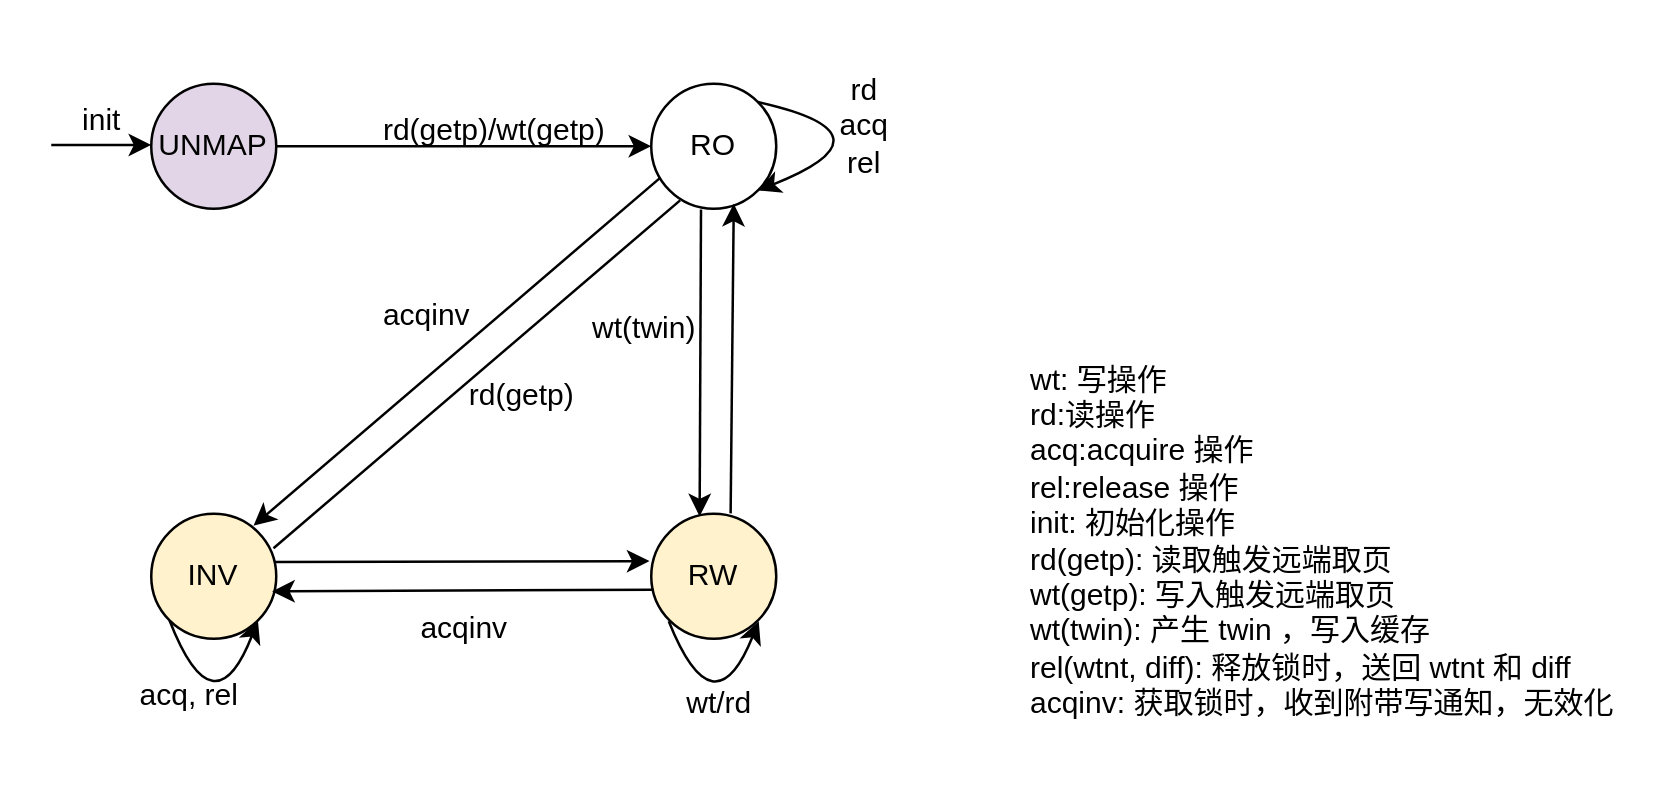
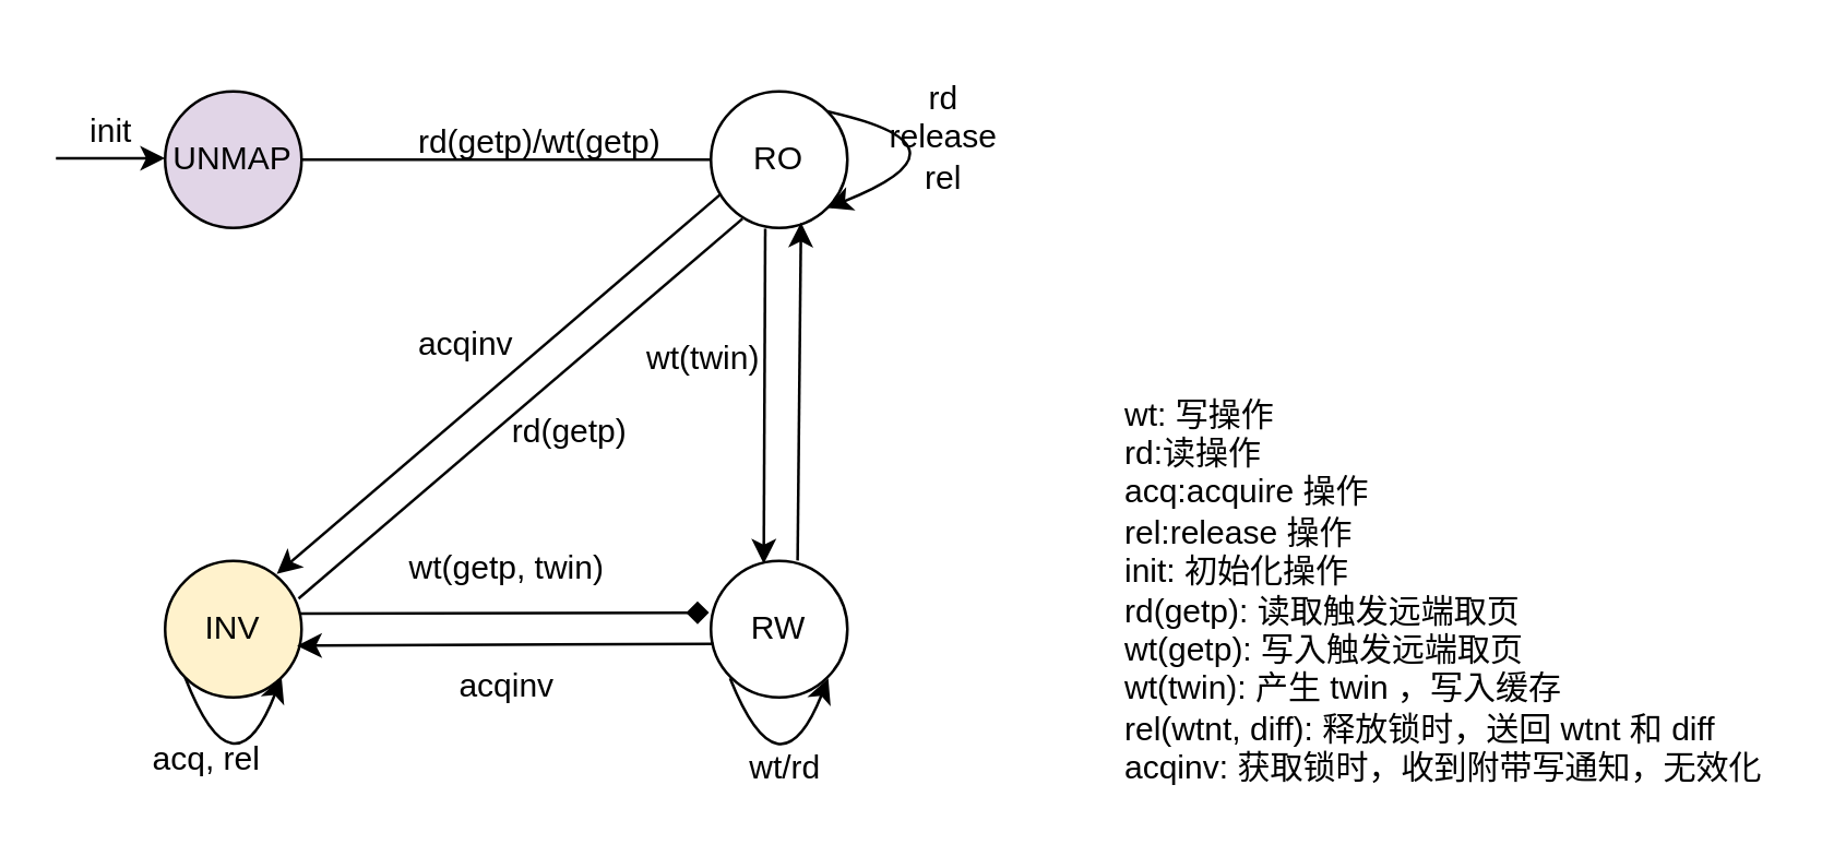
  <mxCell id="0" />
  <mxCell id="1" parent="0" />
- <mxCell id="2" style="edgeStyle=orthogonalEdgeStyle;rounded=0;orthogonalLoop=1;jettySize=auto;html=1;exitX=1;exitY=0.5;exitDx=0;exitDy=0;entryX=0;entryY=0.5;entryDx=0;entryDy=0;" edge="1" parent="1" source="3" target="4"><mxGeometry relative="1" as="geometry" /></mxCell>
+ <mxCell id="2" style="edgeStyle=orthogonalEdgeStyle;rounded=0;orthogonalLoop=1;jettySize=auto;html=1;exitX=1;exitY=0.5;exitDx=0;exitDy=0;entryX=0;entryY=0.5;entryDx=0;entryDy=0;endArrow=none;" edge="1" parent="1" source="3" target="4"><mxGeometry relative="1" as="geometry" /></mxCell>
  <mxCell id="3" value="UNMAP" style="ellipse;whiteSpace=wrap;html=1;aspect=fixed;fillColor=#e1d5e7;" vertex="1" parent="1"><mxGeometry x="60" y="33" width="50" height="50" as="geometry" /></mxCell>
  <mxCell id="4" value="RO" style="ellipse;whiteSpace=wrap;html=1;aspect=fixed;" vertex="1" parent="1"><mxGeometry x="260" y="33" width="50" height="50" as="geometry" /></mxCell>
  <mxCell id="5" value="INV" style="ellipse;whiteSpace=wrap;html=1;aspect=fixed;fillColor=#fff2cc;" vertex="1" parent="1"><mxGeometry x="60" y="205" width="50" height="50" as="geometry" /></mxCell>
- <mxCell id="6" value="RW" style="ellipse;whiteSpace=wrap;html=1;aspect=fixed;fillColor=#fff2cc;" vertex="1" parent="1"><mxGeometry x="260" y="205" width="50" height="50" as="geometry" /></mxCell>
+ <mxCell id="6" value="RW" style="ellipse;whiteSpace=wrap;html=1;aspect=fixed;" vertex="1" parent="1"><mxGeometry x="260" y="205" width="50" height="50" as="geometry" /></mxCell>
  <mxCell id="7" value="" style="endArrow=classic;html=1;rounded=0;" edge="1" parent="1"><mxGeometry width="50" height="50" relative="1" as="geometry"><mxPoint x="20" y="57.5" as="sourcePoint" /><mxPoint x="60" y="57.5" as="targetPoint" /></mxGeometry></mxCell>
  <mxCell id="8" value="init" style="text;html=1;align=center;verticalAlign=middle;resizable=0;points=[];autosize=1;strokeColor=none;fillColor=none;" vertex="1" parent="1"><mxGeometry x="20" y="33" width="40" height="30" as="geometry" /></mxCell>
  <mxCell id="9" value="rd(getp)/wt(getp)" style="text;html=1;align=center;verticalAlign=middle;resizable=0;points=[];autosize=1;strokeColor=none;fillColor=none;" vertex="1" parent="1"><mxGeometry x="142" y="37" width="110" height="30" as="geometry" /></mxCell>
  <mxCell id="10" value="wt: 写操作&lt;div&gt;rd:读操作&lt;/div&gt;&lt;div&gt;acq:acquire 操作&lt;/div&gt;&lt;div&gt;rel:release 操作&lt;/div&gt;&lt;div&gt;init: 初始化操作&lt;/div&gt;&lt;div&gt;rd(getp): 读取触发远端取页&lt;/div&gt;&lt;div&gt;wt(getp): 写入触发远端取页&lt;/div&gt;&lt;div&gt;wt(twin): 产生 twin ，写入缓存&lt;/div&gt;&lt;div&gt;rel(wtnt, diff): 释放锁时，送回 wtnt 和 diff&lt;/div&gt;&lt;div&gt;acqinv: 获取锁时，收到附带写通知，无效化&lt;/div&gt;" style="text;html=1;align=left;verticalAlign=middle;whiteSpace=wrap;rounded=0;" vertex="1" parent="1"><mxGeometry x="410" y="146" width="240" height="140" as="geometry" /></mxCell>
  <mxCell id="11" value="" style="curved=1;endArrow=classic;html=1;rounded=0;exitX=1;exitY=0;exitDx=0;exitDy=0;entryX=1;entryY=1;entryDx=0;entryDy=0;" edge="1" parent="1" source="4" target="4"><mxGeometry width="50" height="50" relative="1" as="geometry"><mxPoint x="309.998" y="43.712" as="sourcePoint" /><mxPoint x="319.77" y="72.29" as="targetPoint" /><Array as="points"><mxPoint x="360" y="53" /></Array></mxGeometry></mxCell>
- <mxCell id="12" value="rd&lt;div&gt;acq&lt;/div&gt;&lt;div&gt;rel&lt;/div&gt;" style="text;html=1;align=center;verticalAlign=middle;resizable=0;points=[];autosize=1;strokeColor=none;fillColor=none;" vertex="1" parent="1"><mxGeometry x="325" y="20" width="40" height="60" as="geometry" /></mxCell>
+ <mxCell id="12" value="rd&lt;div&gt;release&lt;/div&gt;&lt;div&gt;rel&lt;/div&gt;" style="text;html=1;align=center;verticalAlign=middle;resizable=0;points=[];autosize=1;strokeColor=none;fillColor=none;" vertex="1" parent="1"><mxGeometry x="325" y="20" width="40" height="60" as="geometry" /></mxCell>
  <mxCell id="13" value="" style="endArrow=classic;html=1;rounded=0;exitX=-0.009;exitY=0.753;exitDx=0;exitDy=0;exitPerimeter=0;entryX=0.738;entryY=0.096;entryDx=0;entryDy=0;entryPerimeter=0;" edge="1" parent="1"><mxGeometry width="50" height="50" relative="1" as="geometry"><mxPoint x="263.55" y="70.65" as="sourcePoint" /><mxPoint x="100.9" y="209.8" as="targetPoint" /></mxGeometry></mxCell>
  <mxCell id="14" value="" style="endArrow=none;html=1;rounded=0;exitX=-0.009;exitY=0.753;exitDx=0;exitDy=0;exitPerimeter=0;entryX=0.738;entryY=0.096;entryDx=0;entryDy=0;entryPerimeter=0;startFill=0;" edge="1" parent="1"><mxGeometry width="50" height="50" relative="1" as="geometry"><mxPoint x="271.55" y="79.65" as="sourcePoint" /><mxPoint x="108.9" y="218.8" as="targetPoint" /></mxGeometry></mxCell>
  <mxCell id="15" value="rd(getp)" style="text;html=1;align=center;verticalAlign=middle;resizable=0;points=[];autosize=1;strokeColor=none;fillColor=none;" vertex="1" parent="1"><mxGeometry x="173" y="143" width="70" height="30" as="geometry" /></mxCell>
  <mxCell id="16" value="" style="endArrow=classic;html=1;rounded=0;entryX=0.567;entryY=0.041;entryDx=0;entryDy=0;entryPerimeter=0;exitX=0.598;exitY=1.006;exitDx=0;exitDy=0;exitPerimeter=0;" edge="1" parent="1"><mxGeometry width="50" height="50" relative="1" as="geometry"><mxPoint x="279.9" y="83.3" as="sourcePoint" /><mxPoint x="279.35" y="206.05" as="targetPoint" /></mxGeometry></mxCell>
  <mxCell id="17" value="" style="endArrow=classic;html=1;rounded=0;exitX=0.375;exitY=0.037;exitDx=0;exitDy=0;exitPerimeter=0;" edge="1" parent="1"><mxGeometry width="50" height="50" relative="1" as="geometry"><mxPoint x="291.75" y="204.85" as="sourcePoint" /><mxPoint x="293" y="81" as="targetPoint" /></mxGeometry></mxCell>
  <mxCell id="18" value="wt(twin)" style="text;html=1;align=center;verticalAlign=middle;resizable=0;points=[];autosize=1;strokeColor=none;fillColor=none;" vertex="1" parent="1"><mxGeometry x="227" y="116" width="60" height="30" as="geometry" /></mxCell>
  <mxCell id="19" value="acqinv" style="text;html=1;align=center;verticalAlign=middle;resizable=0;points=[];autosize=1;strokeColor=none;fillColor=none;" vertex="1" parent="1"><mxGeometry x="140" y="111" width="60" height="30" as="geometry" /></mxCell>
  <mxCell id="20" value="" style="curved=1;endArrow=classic;html=1;rounded=0;exitX=0;exitY=1;exitDx=0;exitDy=0;entryX=1;entryY=1;entryDx=0;entryDy=0;" edge="1" parent="1" source="5" target="5"><mxGeometry width="50" height="50" relative="1" as="geometry"><mxPoint x="90" y="313" as="sourcePoint" /><mxPoint x="140" y="263" as="targetPoint" /><Array as="points"><mxPoint x="85" y="293" /></Array></mxGeometry></mxCell>
  <mxCell id="21" value="acq, rel" style="text;html=1;align=center;verticalAlign=middle;resizable=0;points=[];autosize=1;strokeColor=none;fillColor=none;" vertex="1" parent="1"><mxGeometry x="45" y="263" width="60" height="30" as="geometry" /></mxCell>
- <mxCell id="22" value="" style="endArrow=classic;html=1;rounded=0;exitX=0.982;exitY=0.385;exitDx=0;exitDy=0;exitPerimeter=0;entryX=-0.014;entryY=0.379;entryDx=0;entryDy=0;entryPerimeter=0;" edge="1" parent="1" source="5" target="6"><mxGeometry width="50" height="50" relative="1" as="geometry"><mxPoint x="140" y="248" as="sourcePoint" /><mxPoint x="190" y="198" as="targetPoint" /></mxGeometry></mxCell>
+ <mxCell id="22" value="" style="endArrow=diamond;html=1;rounded=0;exitX=0.982;exitY=0.385;exitDx=0;exitDy=0;exitPerimeter=0;entryX=-0.014;entryY=0.379;entryDx=0;entryDy=0;entryPerimeter=0;" edge="1" parent="1" source="5" target="6"><mxGeometry width="50" height="50" relative="1" as="geometry"><mxPoint x="140" y="248" as="sourcePoint" /><mxPoint x="190" y="198" as="targetPoint" /></mxGeometry></mxCell>
  <mxCell id="23" value="" style="endArrow=classic;html=1;rounded=0;exitX=0.047;exitY=0.648;exitDx=0;exitDy=0;exitPerimeter=0;entryX=0.994;entryY=0.661;entryDx=0;entryDy=0;entryPerimeter=0;" edge="1" parent="1"><mxGeometry width="50" height="50" relative="1" as="geometry"><mxPoint x="261" y="235.4" as="sourcePoint" /><mxPoint x="108.35" y="236.05" as="targetPoint" /></mxGeometry></mxCell>
+ <mxCell id="24" value="wt(getp, twin)" style="text;html=1;align=center;verticalAlign=middle;resizable=0;points=[];autosize=1;strokeColor=none;fillColor=none;" vertex="1" parent="1"><mxGeometry x="140" y="193" width="90" height="30" as="geometry" /></mxCell>
  <mxCell id="25" value="" style="curved=1;endArrow=classic;html=1;rounded=0;exitX=0;exitY=1;exitDx=0;exitDy=0;entryX=1;entryY=1;entryDx=0;entryDy=0;" edge="1" parent="1"><mxGeometry width="50" height="50" relative="1" as="geometry"><mxPoint x="267" y="248" as="sourcePoint" /><mxPoint x="303" y="248" as="targetPoint" /><Array as="points"><mxPoint x="285" y="293" /></Array></mxGeometry></mxCell>
  <mxCell id="26" value="wt/rd" style="text;html=1;align=center;verticalAlign=middle;resizable=0;points=[];autosize=1;strokeColor=none;fillColor=none;" vertex="1" parent="1"><mxGeometry x="262" y="266" width="50" height="30" as="geometry" /></mxCell>
  <mxCell id="27" value="acqinv" style="text;html=1;align=center;verticalAlign=middle;resizable=0;points=[];autosize=1;strokeColor=none;fillColor=none;" vertex="1" parent="1"><mxGeometry x="155" y="236" width="60" height="30" as="geometry" /></mxCell>
